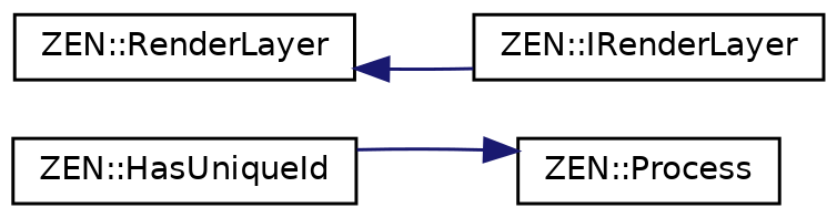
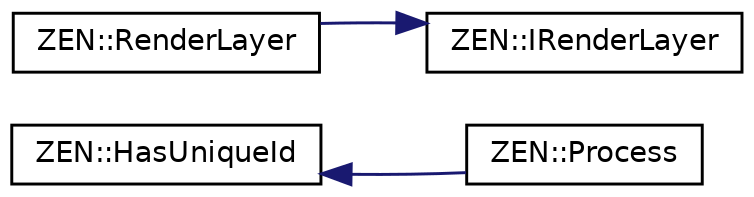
  digraph {
    rankdir=LR
    node [color=black fillcolor=white fontname=Helvetica fontsize=10 shape=record style=filled]
    edge [color=midnightblue dir=back fontname=Helvetica fontsize=10 labelfontname=Helvetica labelfontsize=10 style=solid]
    n1 [height=0.2 label="ZEN::HasUniqueId" width=0.4]
    n2 [height=0.2 label="ZEN::Process" width=0.4]
    n3 [height=0.2 label="ZEN::RenderLayer" width=0.4]
    n4 [height=0.2 label="ZEN::IRenderLayer" width=0.4]
-   n2 -> n1
-   n3 -> n4
+   n1 -> n2
+   n4 -> n3
  }
